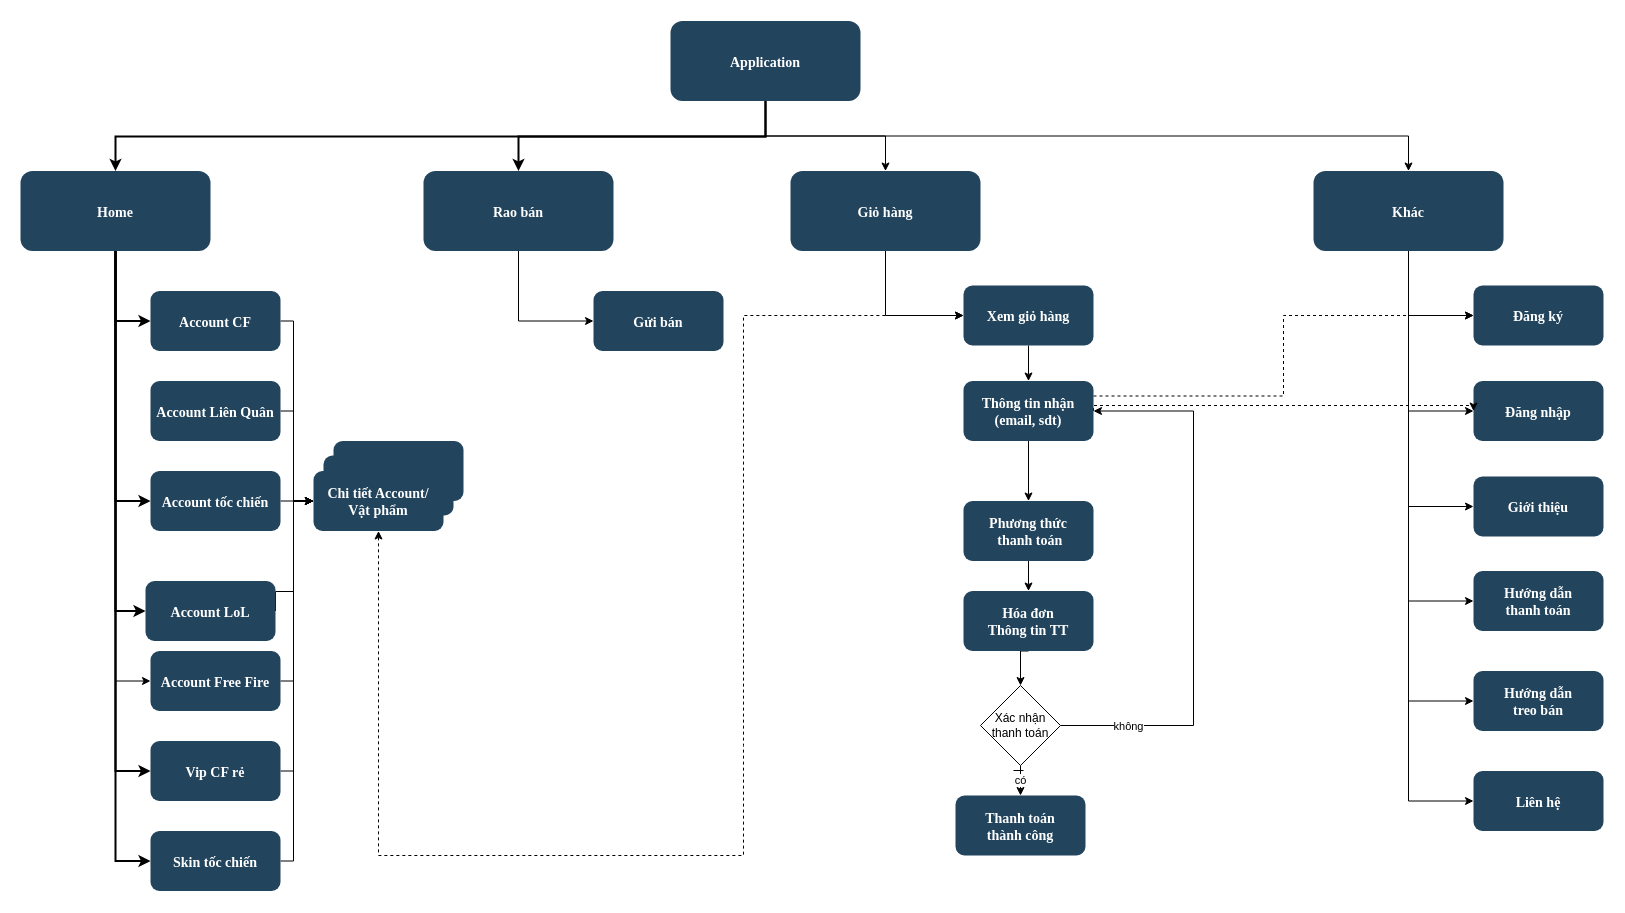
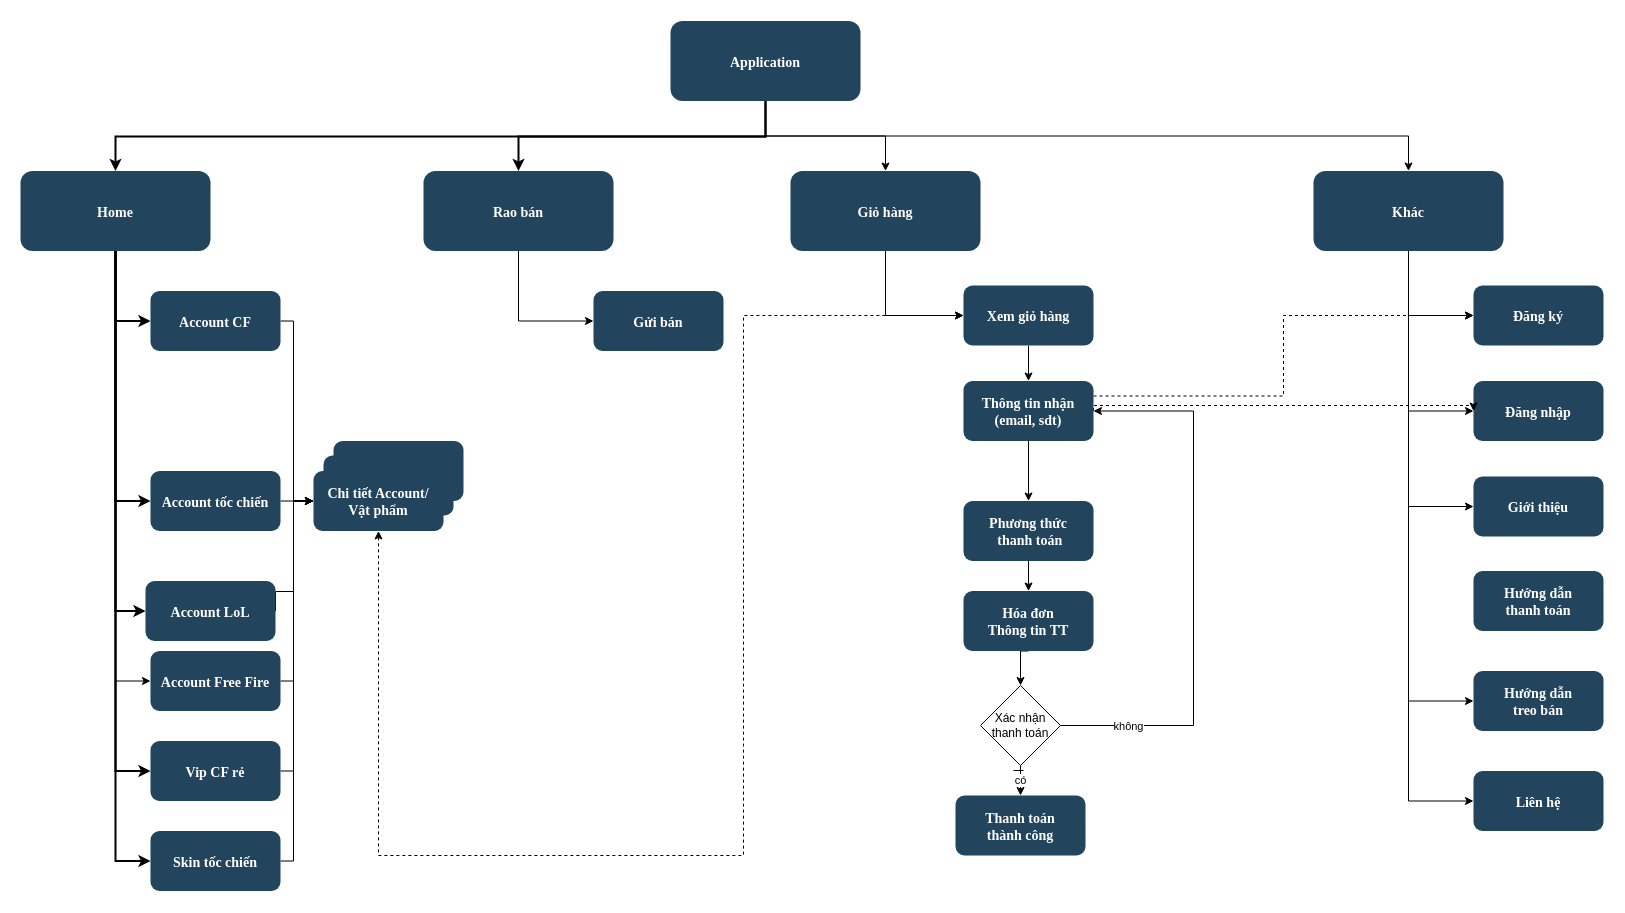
  <mxCell id="0" />
  <mxCell id="1" parent="0" />
  <mxCell id="2" style="edgeStyle=orthogonalEdgeStyle;rounded=0;orthogonalLoop=1;jettySize=auto;html=1;exitX=0.5;exitY=1;exitDx=0;exitDy=0;" parent="1" source="4" target="34" edge="1"><mxGeometry relative="1" as="geometry" /></mxCell>
  <mxCell id="3" style="edgeStyle=orthogonalEdgeStyle;rounded=0;orthogonalLoop=1;jettySize=auto;html=1;exitX=0.5;exitY=1;exitDx=0;exitDy=0;entryX=0.5;entryY=0;entryDx=0;entryDy=0;" parent="1" source="4" target="44" edge="1"><mxGeometry relative="1" as="geometry" /></mxCell>
  <mxCell id="4" value="Application" style="rounded=1;fillColor=#23445D;gradientColor=none;strokeColor=none;fontColor=#FFFFFF;fontStyle=1;fontFamily=Tahoma;fontSize=14" parent="1" vertex="1"><mxGeometry x="670" y="20.5" width="190" height="80" as="geometry" /></mxCell>
  <mxCell id="5" style="edgeStyle=orthogonalEdgeStyle;rounded=0;orthogonalLoop=1;jettySize=auto;html=1;exitX=0.5;exitY=1;exitDx=0;exitDy=0;entryX=0;entryY=0.5;entryDx=0;entryDy=0;" parent="1" source="6" target="40" edge="1"><mxGeometry relative="1" as="geometry" /></mxCell>
  <mxCell id="6" value="Rao bán" style="rounded=1;fillColor=#23445D;gradientColor=none;strokeColor=none;fontColor=#FFFFFF;fontStyle=1;fontFamily=Tahoma;fontSize=14" parent="1" vertex="1"><mxGeometry x="423" y="170.5" width="190" height="80" as="geometry" /></mxCell>
  <mxCell id="7" style="edgeStyle=orthogonalEdgeStyle;rounded=0;orthogonalLoop=1;jettySize=auto;html=1;exitX=0.5;exitY=1;exitDx=0;exitDy=0;entryX=0;entryY=0.5;entryDx=0;entryDy=0;" parent="1" source="8" target="36" edge="1"><mxGeometry relative="1" as="geometry" /></mxCell>
  <mxCell id="8" value="Home" style="rounded=1;fillColor=#23445D;gradientColor=none;strokeColor=none;fontColor=#FFFFFF;fontStyle=1;fontFamily=Tahoma;fontSize=14" parent="1" vertex="1"><mxGeometry x="20" y="170.5" width="190" height="80" as="geometry" /></mxCell>
  <mxCell id="9" style="edgeStyle=orthogonalEdgeStyle;rounded=0;orthogonalLoop=1;jettySize=auto;html=1;exitX=1;exitY=0.5;exitDx=0;exitDy=0;entryX=0;entryY=0.5;entryDx=0;entryDy=0;" parent="1" source="10" target="39" edge="1"><mxGeometry relative="1" as="geometry"><Array as="points"><mxPoint x="293" y="321" /><mxPoint x="293" y="501" /></Array></mxGeometry></mxCell>
  <mxCell id="10" value="Account CF" style="rounded=1;fillColor=#23445D;gradientColor=none;strokeColor=none;fontColor=#FFFFFF;fontStyle=1;fontFamily=Tahoma;fontSize=14" parent="1" vertex="1"><mxGeometry x="150" y="290.5" width="130" height="60" as="geometry" /></mxCell>
- <mxCell id="11" style="edgeStyle=orthogonalEdgeStyle;rounded=0;orthogonalLoop=1;jettySize=auto;html=1;exitX=1;exitY=0.5;exitDx=0;exitDy=0;entryX=0;entryY=0.5;entryDx=0;entryDy=0;" parent="1" source="12" target="39" edge="1"><mxGeometry relative="1" as="geometry"><Array as="points"><mxPoint x="293" y="411" /><mxPoint x="293" y="501" /></Array></mxGeometry></mxCell>
- <mxCell id="12" value="Account Liên Quân" style="rounded=1;fillColor=#23445D;gradientColor=none;strokeColor=none;fontColor=#FFFFFF;fontStyle=1;fontFamily=Tahoma;fontSize=14" parent="1" vertex="1"><mxGeometry x="150" y="380.5" width="130" height="60" as="geometry" /></mxCell>
  <mxCell id="13" style="edgeStyle=orthogonalEdgeStyle;rounded=0;orthogonalLoop=1;jettySize=auto;html=1;exitX=1;exitY=0.5;exitDx=0;exitDy=0;entryX=0;entryY=0.5;entryDx=0;entryDy=0;" parent="1" source="14" target="39" edge="1"><mxGeometry relative="1" as="geometry" /></mxCell>
  <mxCell id="14" value="Account tốc chiến" style="rounded=1;fillColor=#23445D;gradientColor=none;strokeColor=none;fontColor=#FFFFFF;fontStyle=1;fontFamily=Tahoma;fontSize=14" parent="1" vertex="1"><mxGeometry x="150" y="470.5" width="130" height="60" as="geometry" /></mxCell>
  <mxCell id="15" style="edgeStyle=orthogonalEdgeStyle;rounded=0;orthogonalLoop=1;jettySize=auto;html=1;exitX=1;exitY=0.5;exitDx=0;exitDy=0;entryX=0;entryY=0.5;entryDx=0;entryDy=0;" parent="1" source="16" target="39" edge="1"><mxGeometry relative="1" as="geometry"><Array as="points"><mxPoint x="293" y="591" /><mxPoint x="293" y="501" /></Array></mxGeometry></mxCell>
  <mxCell id="16" value="Account LoL" style="rounded=1;fillColor=#23445D;gradientColor=none;strokeColor=none;fontColor=#FFFFFF;fontStyle=1;fontFamily=Tahoma;fontSize=14" parent="1" vertex="1"><mxGeometry x="145" y="580.5" width="130" height="60" as="geometry" /></mxCell>
  <mxCell id="17" style="edgeStyle=orthogonalEdgeStyle;rounded=0;orthogonalLoop=1;jettySize=auto;html=1;exitX=1;exitY=0.5;exitDx=0;exitDy=0;entryX=0;entryY=0.5;entryDx=0;entryDy=0;" parent="1" source="18" target="39" edge="1"><mxGeometry relative="1" as="geometry"><Array as="points"><mxPoint x="293" y="771" /><mxPoint x="293" y="501" /></Array></mxGeometry></mxCell>
  <mxCell id="18" value="Vip CF rẻ" style="rounded=1;fillColor=#23445D;gradientColor=none;strokeColor=none;fontColor=#FFFFFF;fontStyle=1;fontFamily=Tahoma;fontSize=14" parent="1" vertex="1"><mxGeometry x="150" y="740.5" width="130" height="60" as="geometry" /></mxCell>
  <mxCell id="19" style="edgeStyle=orthogonalEdgeStyle;rounded=0;orthogonalLoop=1;jettySize=auto;html=1;exitX=1;exitY=0.5;exitDx=0;exitDy=0;entryX=0;entryY=0.5;entryDx=0;entryDy=0;" parent="1" source="20" target="39" edge="1"><mxGeometry relative="1" as="geometry"><Array as="points"><mxPoint x="293" y="861" /><mxPoint x="293" y="501" /></Array></mxGeometry></mxCell>
  <mxCell id="20" value="Skin tốc chiến" style="rounded=1;fillColor=#23445D;gradientColor=none;strokeColor=none;fontColor=#FFFFFF;fontStyle=1;fontFamily=Tahoma;fontSize=14" parent="1" vertex="1"><mxGeometry x="150" y="830.5" width="130" height="60" as="geometry" /></mxCell>
  <mxCell id="21" value="" style="edgeStyle=elbowEdgeStyle;elbow=vertical;strokeWidth=2;rounded=0" parent="1" source="4" target="6" edge="1"><mxGeometry x="347" y="225.5" width="100" height="100" as="geometry"><mxPoint x="775" y="110.5" as="sourcePoint" /><mxPoint x="1380" y="180.5" as="targetPoint" /></mxGeometry></mxCell>
  <mxCell id="22" value="" style="edgeStyle=elbowEdgeStyle;elbow=vertical;strokeWidth=2;rounded=0" parent="1" source="4" target="8" edge="1"><mxGeometry x="-23" y="135.5" width="100" height="100" as="geometry"><mxPoint x="-110" y="70.5" as="sourcePoint" /><mxPoint x="-10" y="-29.5" as="targetPoint" /></mxGeometry></mxCell>
  <mxCell id="23" value="" style="edgeStyle=elbowEdgeStyle;elbow=horizontal;strokeWidth=2;rounded=0" parent="1" source="8" target="10" edge="1"><mxGeometry x="-23" y="135.5" width="100" height="100" as="geometry"><mxPoint x="-110" y="70.5" as="sourcePoint" /><mxPoint x="-10" y="-29.5" as="targetPoint" /><Array as="points"><mxPoint x="115" y="270.5" /></Array></mxGeometry></mxCell>
  <mxCell id="24" value="" style="edgeStyle=elbowEdgeStyle;elbow=horizontal;strokeWidth=2;rounded=0" parent="1" source="8" target="14" edge="1"><mxGeometry x="-23" y="135.5" width="100" height="100" as="geometry"><mxPoint x="-110" y="70.5" as="sourcePoint" /><mxPoint x="-10" y="-29.5" as="targetPoint" /><Array as="points"><mxPoint x="115" y="360.5" /></Array></mxGeometry></mxCell>
  <mxCell id="25" value="" style="edgeStyle=elbowEdgeStyle;elbow=horizontal;strokeWidth=2;rounded=0" parent="1" source="8" target="16" edge="1"><mxGeometry x="-23" y="135.5" width="100" height="100" as="geometry"><mxPoint x="-110" y="70.5" as="sourcePoint" /><mxPoint x="-10" y="-29.5" as="targetPoint" /><Array as="points"><mxPoint x="115" y="410.5" /></Array></mxGeometry></mxCell>
  <mxCell id="26" value="" style="edgeStyle=elbowEdgeStyle;elbow=horizontal;strokeWidth=2;rounded=0" parent="1" source="8" target="18" edge="1"><mxGeometry x="-23" y="135.5" width="100" height="100" as="geometry"><mxPoint x="-110" y="70.5" as="sourcePoint" /><mxPoint x="-10" y="-29.5" as="targetPoint" /><Array as="points"><mxPoint x="115" y="450.5" /></Array></mxGeometry></mxCell>
  <mxCell id="27" value="" style="edgeStyle=elbowEdgeStyle;elbow=horizontal;strokeWidth=2;rounded=0" parent="1" source="8" target="20" edge="1"><mxGeometry x="-23" y="135.5" width="100" height="100" as="geometry"><mxPoint x="-110" y="70.5" as="sourcePoint" /><mxPoint x="-10" y="-29.5" as="targetPoint" /><Array as="points"><mxPoint x="115" y="500.5" /></Array></mxGeometry></mxCell>
  <mxCell id="28" style="edgeStyle=orthogonalEdgeStyle;rounded=0;orthogonalLoop=1;jettySize=auto;html=1;exitX=0.5;exitY=1;exitDx=0;exitDy=0;entryX=0;entryY=0.5;entryDx=0;entryDy=0;" parent="1" source="34" target="41" edge="1"><mxGeometry relative="1" as="geometry" /></mxCell>
  <mxCell id="29" style="edgeStyle=orthogonalEdgeStyle;rounded=0;orthogonalLoop=1;jettySize=auto;html=1;exitX=0.5;exitY=1;exitDx=0;exitDy=0;entryX=0;entryY=0.5;entryDx=0;entryDy=0;" parent="1" source="34" target="42" edge="1"><mxGeometry relative="1" as="geometry" /></mxCell>
  <mxCell id="30" style="edgeStyle=orthogonalEdgeStyle;rounded=0;orthogonalLoop=1;jettySize=auto;html=1;exitX=0.5;exitY=1;exitDx=0;exitDy=0;entryX=0;entryY=0.5;entryDx=0;entryDy=0;" parent="1" source="34" target="62" edge="1"><mxGeometry relative="1" as="geometry" /></mxCell>
- <mxCell id="31" style="edgeStyle=orthogonalEdgeStyle;rounded=0;orthogonalLoop=1;jettySize=auto;html=1;exitX=0.5;exitY=1;exitDx=0;exitDy=0;entryX=0;entryY=0.5;entryDx=0;entryDy=0;" parent="1" source="34" target="64" edge="1"><mxGeometry relative="1" as="geometry" /></mxCell>
  <mxCell id="32" style="edgeStyle=orthogonalEdgeStyle;rounded=0;orthogonalLoop=1;jettySize=auto;html=1;exitX=0.5;exitY=1;exitDx=0;exitDy=0;entryX=0;entryY=0.5;entryDx=0;entryDy=0;" parent="1" source="34" target="65" edge="1"><mxGeometry relative="1" as="geometry" /></mxCell>
  <mxCell id="33" style="edgeStyle=orthogonalEdgeStyle;rounded=0;orthogonalLoop=1;jettySize=auto;html=1;exitX=0.5;exitY=1;exitDx=0;exitDy=0;entryX=0;entryY=0.5;entryDx=0;entryDy=0;" parent="1" source="34" target="63" edge="1"><mxGeometry relative="1" as="geometry" /></mxCell>
  <mxCell id="34" value="Khác" style="rounded=1;fillColor=#23445D;gradientColor=none;strokeColor=none;fontColor=#FFFFFF;fontStyle=1;fontFamily=Tahoma;fontSize=14" parent="1" vertex="1"><mxGeometry x="1313" y="170.5" width="190" height="80" as="geometry" /></mxCell>
  <mxCell id="35" style="edgeStyle=orthogonalEdgeStyle;rounded=0;orthogonalLoop=1;jettySize=auto;html=1;exitX=1;exitY=0.5;exitDx=0;exitDy=0;entryX=0;entryY=0.5;entryDx=0;entryDy=0;" parent="1" source="36" target="39" edge="1"><mxGeometry relative="1" as="geometry"><Array as="points"><mxPoint x="293" y="681" /><mxPoint x="293" y="501" /></Array></mxGeometry></mxCell>
  <mxCell id="36" value="Account Free Fire" style="rounded=1;fillColor=#23445D;gradientColor=none;strokeColor=none;fontColor=#FFFFFF;fontStyle=1;fontFamily=Tahoma;fontSize=14" parent="1" vertex="1"><mxGeometry x="150" y="650.5" width="130" height="60" as="geometry" /></mxCell>
  <mxCell id="37" value="" style="rounded=1;fillColor=#23445D;gradientColor=none;strokeColor=none;fontColor=#FFFFFF;fontStyle=1;fontFamily=Tahoma;fontSize=14" parent="1" vertex="1"><mxGeometry x="333" y="440.5" width="130" height="60" as="geometry" /></mxCell>
  <mxCell id="38" value="" style="rounded=1;fillColor=#23445D;gradientColor=none;strokeColor=none;fontColor=#FFFFFF;fontStyle=1;fontFamily=Tahoma;fontSize=14" parent="1" vertex="1"><mxGeometry x="323" y="455" width="130" height="60" as="geometry" /></mxCell>
  <mxCell id="39" value="Chi tiết Account/&#10;Vật phẩm" style="rounded=1;fillColor=#23445D;gradientColor=none;strokeColor=none;fontColor=#FFFFFF;fontStyle=1;fontFamily=Tahoma;fontSize=14" parent="1" vertex="1"><mxGeometry x="313" y="470.5" width="130" height="60" as="geometry" /></mxCell>
  <mxCell id="40" value="Gửi bán" style="rounded=1;fillColor=#23445D;gradientColor=none;strokeColor=none;fontColor=#FFFFFF;fontStyle=1;fontFamily=Tahoma;fontSize=14" parent="1" vertex="1"><mxGeometry x="593" y="290.5" width="130" height="60" as="geometry" /></mxCell>
  <mxCell id="41" value="Đăng ký" style="rounded=1;fillColor=#23445D;gradientColor=none;strokeColor=none;fontColor=#FFFFFF;fontStyle=1;fontFamily=Tahoma;fontSize=14" parent="1" vertex="1"><mxGeometry x="1473" y="285" width="130" height="60" as="geometry" /></mxCell>
  <mxCell id="42" value="Đăng nhập" style="rounded=1;fillColor=#23445D;gradientColor=none;strokeColor=none;fontColor=#FFFFFF;fontStyle=1;fontFamily=Tahoma;fontSize=14" parent="1" vertex="1"><mxGeometry x="1473" y="380.5" width="130" height="60" as="geometry" /></mxCell>
  <mxCell id="43" style="edgeStyle=orthogonalEdgeStyle;rounded=0;orthogonalLoop=1;jettySize=auto;html=1;exitX=0.5;exitY=1;exitDx=0;exitDy=0;entryX=0;entryY=0.5;entryDx=0;entryDy=0;" parent="1" source="44" target="46" edge="1"><mxGeometry relative="1" as="geometry" /></mxCell>
  <mxCell id="44" value="Giỏ hàng" style="rounded=1;fillColor=#23445D;gradientColor=none;strokeColor=none;fontColor=#FFFFFF;fontStyle=1;fontFamily=Tahoma;fontSize=14" parent="1" vertex="1"><mxGeometry x="790" y="170.5" width="190" height="80" as="geometry" /></mxCell>
  <mxCell id="45" style="edgeStyle=orthogonalEdgeStyle;rounded=0;orthogonalLoop=1;jettySize=auto;html=1;exitX=0.5;exitY=1;exitDx=0;exitDy=0;entryX=0.5;entryY=0;entryDx=0;entryDy=0;" parent="1" source="46" target="52" edge="1"><mxGeometry relative="1" as="geometry" /></mxCell>
  <mxCell id="46" value="Xem giỏ hàng" style="rounded=1;fillColor=#23445D;gradientColor=none;strokeColor=none;fontColor=#FFFFFF;fontStyle=1;fontFamily=Tahoma;fontSize=14" parent="1" vertex="1"><mxGeometry x="963" y="285" width="130" height="60" as="geometry" /></mxCell>
  <mxCell id="47" value="" style="endArrow=classic;startArrow=classic;html=1;rounded=0;dashed=1;exitX=0.5;exitY=1;exitDx=0;exitDy=0;entryX=0;entryY=0.5;entryDx=0;entryDy=0;" parent="1" source="39" target="46" edge="1"><mxGeometry width="50" height="50" relative="1" as="geometry"><mxPoint x="903" y="595" as="sourcePoint" /><mxPoint x="903" y="375" as="targetPoint" /><Array as="points"><mxPoint x="378" y="855" /><mxPoint x="743" y="855" /><mxPoint x="743" y="745" /><mxPoint x="743" y="575" /><mxPoint x="743" y="315" /></Array></mxGeometry></mxCell>
  <mxCell id="48" style="edgeStyle=orthogonalEdgeStyle;rounded=0;orthogonalLoop=1;jettySize=auto;html=1;exitX=1;exitY=0.25;exitDx=0;exitDy=0;entryX=0;entryY=0.5;entryDx=0;entryDy=0;dashed=1;" parent="1" source="52" target="41" edge="1"><mxGeometry relative="1" as="geometry" /></mxCell>
  <mxCell id="49" style="edgeStyle=orthogonalEdgeStyle;rounded=0;orthogonalLoop=1;jettySize=auto;html=1;exitX=1;exitY=0.5;exitDx=0;exitDy=0;dashed=1;entryX=0;entryY=0.5;entryDx=0;entryDy=0;" parent="1" source="52" target="42" edge="1"><mxGeometry relative="1" as="geometry"><mxPoint x="1323" y="475" as="targetPoint" /><Array as="points"><mxPoint x="1093" y="405" /><mxPoint x="1473" y="405" /></Array></mxGeometry></mxCell>
  <mxCell id="50" style="edgeStyle=orthogonalEdgeStyle;rounded=0;orthogonalLoop=1;jettySize=auto;html=1;exitX=0.5;exitY=1;exitDx=0;exitDy=0;startArrow=none;" parent="1" source="59" target="60" edge="1"><mxGeometry relative="1" as="geometry" /></mxCell>
  <mxCell id="51" style="edgeStyle=orthogonalEdgeStyle;rounded=0;orthogonalLoop=1;jettySize=auto;html=1;exitX=0.5;exitY=1;exitDx=0;exitDy=0;entryX=0.5;entryY=0;entryDx=0;entryDy=0;" parent="1" source="52" target="59" edge="1"><mxGeometry relative="1" as="geometry" /></mxCell>
  <mxCell id="52" value="Thông tin nhận&#10;(email, sdt)" style="rounded=1;fillColor=#23445D;gradientColor=none;strokeColor=none;fontColor=#FFFFFF;fontStyle=1;fontFamily=Tahoma;fontSize=14" parent="1" vertex="1"><mxGeometry x="963" y="380.5" width="130" height="60" as="geometry" /></mxCell>
  <mxCell id="53" style="edgeStyle=orthogonalEdgeStyle;rounded=0;orthogonalLoop=1;jettySize=auto;html=1;exitX=0.5;exitY=1;exitDx=0;exitDy=0;entryX=0.5;entryY=0;entryDx=0;entryDy=0;" parent="1" source="60" target="58" edge="1"><mxGeometry relative="1" as="geometry" /></mxCell>
  <mxCell id="54" value="Thanh toán&#10;thành công" style="rounded=1;fillColor=#23445D;gradientColor=none;strokeColor=none;fontColor=#FFFFFF;fontStyle=1;fontFamily=Tahoma;fontSize=14" parent="1" vertex="1"><mxGeometry x="955" y="795" width="130" height="60" as="geometry" /></mxCell>
  <mxCell id="55" value="có" style="edgeStyle=orthogonalEdgeStyle;rounded=0;orthogonalLoop=1;jettySize=auto;html=1;exitX=0.5;exitY=1;exitDx=0;exitDy=0;entryX=0.5;entryY=0;entryDx=0;entryDy=0;" parent="1" source="58" target="54" edge="1"><mxGeometry relative="1" as="geometry" /></mxCell>
  <mxCell id="56" style="edgeStyle=orthogonalEdgeStyle;rounded=0;orthogonalLoop=1;jettySize=auto;html=1;exitX=1;exitY=0.5;exitDx=0;exitDy=0;entryX=1;entryY=0.5;entryDx=0;entryDy=0;" parent="1" source="58" target="52" edge="1"><mxGeometry relative="1" as="geometry"><Array as="points"><mxPoint x="1193" y="725" /><mxPoint x="1193" y="411" /></Array></mxGeometry></mxCell>
  <mxCell id="57" value="không" style="edgeLabel;html=1;align=center;verticalAlign=middle;resizable=0;points=[];" parent="56" vertex="1" connectable="0"><mxGeometry x="-0.642" y="2" relative="1" as="geometry"><mxPoint x="-31" y="2" as="offset" /></mxGeometry></mxCell>
  <mxCell id="58" value="Xác nhận&lt;br&gt;thanh toán" style="rhombus;whiteSpace=wrap;html=1;" parent="1" vertex="1"><mxGeometry x="980" y="685" width="80" height="80" as="geometry" /></mxCell>
  <mxCell id="59" value="Phương thức&#10; thanh toán" style="rounded=1;fillColor=#23445D;gradientColor=none;strokeColor=none;fontColor=#FFFFFF;fontStyle=1;fontFamily=Tahoma;fontSize=14" parent="1" vertex="1"><mxGeometry x="963" y="500.5" width="130" height="60" as="geometry" /></mxCell>
  <mxCell id="60" value="Hóa đơn&#10;Thông tin TT" style="rounded=1;fillColor=#23445D;gradientColor=none;strokeColor=none;fontColor=#FFFFFF;fontStyle=1;fontFamily=Tahoma;fontSize=14" parent="1" vertex="1"><mxGeometry x="963" y="590.5" width="130" height="60" as="geometry" /></mxCell>
  <mxCell id="61" value="" style="endArrow=none;html=1;rounded=0;" parent="1" edge="1"><mxGeometry width="50" height="50" relative="1" as="geometry"><mxPoint x="1013" y="770" as="sourcePoint" /><mxPoint x="1023" y="770" as="targetPoint" /></mxGeometry></mxCell>
  <mxCell id="62" value="Giới thiệu" style="rounded=1;fillColor=#23445D;gradientColor=none;strokeColor=none;fontColor=#FFFFFF;fontStyle=1;fontFamily=Tahoma;fontSize=14" parent="1" vertex="1"><mxGeometry x="1473" y="476" width="130" height="60" as="geometry" /></mxCell>
  <mxCell id="63" value="Liên hệ" style="rounded=1;fillColor=#23445D;gradientColor=none;strokeColor=none;fontColor=#FFFFFF;fontStyle=1;fontFamily=Tahoma;fontSize=14" parent="1" vertex="1"><mxGeometry x="1473" y="770.5" width="130" height="60" as="geometry" /></mxCell>
  <mxCell id="64" value="Hướng dẫn&#10;thanh toán" style="rounded=1;fillColor=#23445D;gradientColor=none;strokeColor=none;fontColor=#FFFFFF;fontStyle=1;fontFamily=Tahoma;fontSize=14" parent="1" vertex="1"><mxGeometry x="1473" y="570.5" width="130" height="60" as="geometry" /></mxCell>
  <mxCell id="65" value="Hướng dẫn&#10;treo bán" style="rounded=1;fillColor=#23445D;gradientColor=none;strokeColor=none;fontColor=#FFFFFF;fontStyle=1;fontFamily=Tahoma;fontSize=14" parent="1" vertex="1"><mxGeometry x="1473" y="670.5" width="130" height="60" as="geometry" /></mxCell>
